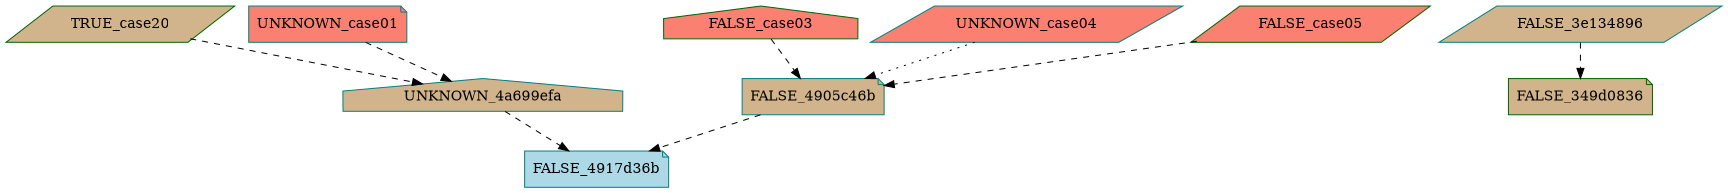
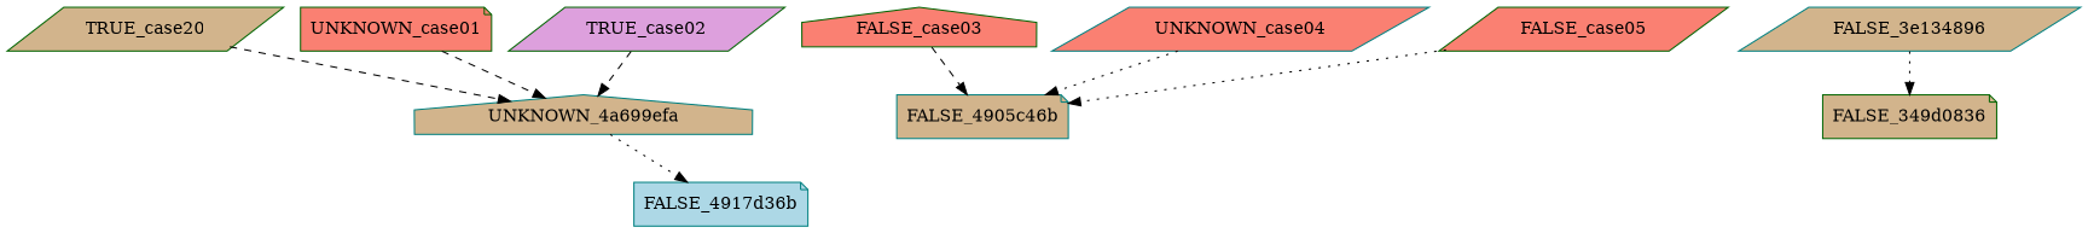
  digraph {
    node [color=darkgreen fillcolor=tan shape=parallelogram style=filled]
    edge [style=dashed]
    n1 [label=TRUE_case20]
    UNKNOWN_4a699efa [color=teal shape=house]
    FALSE_4917d36b [color=teal fillcolor=lightblue shape=note]
-   UNKNOWN_case01 [color=teal fillcolor=salmon shape=note]
+   UNKNOWN_case01 [fillcolor=salmon shape=note]
+   TRUE_case02 [fillcolor=plum]
    FALSE_case03 [fillcolor=salmon shape=house]
    FALSE_4905c46b [color=teal shape=note]
    UNKNOWN_case04 [color=teal fillcolor=salmon]
    FALSE_case05 [fillcolor=salmon]
    FALSE_3e134896 [color=teal]
    FALSE_349d0836 [shape=note]
    n1 -> UNKNOWN_4a699efa
-   UNKNOWN_4a699efa -> FALSE_4917d36b
+   UNKNOWN_4a699efa -> FALSE_4917d36b [style=dotted]
    UNKNOWN_case01 -> UNKNOWN_4a699efa
+   TRUE_case02 -> UNKNOWN_4a699efa
    FALSE_case03 -> FALSE_4905c46b
-   FALSE_4905c46b -> FALSE_4917d36b
    UNKNOWN_case04 -> FALSE_4905c46b [style=dotted]
-   FALSE_case05 -> FALSE_4905c46b
-   FALSE_3e134896 -> FALSE_349d0836
+   FALSE_case05 -> FALSE_4905c46b [style=dotted]
+   FALSE_3e134896 -> FALSE_349d0836 [style=dotted]
  }
